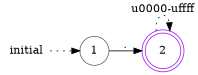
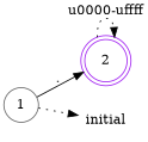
  digraph {
    rankdir=LR
    edge [style=dotted]
    n1 [color=purple height=0.61111 label=2 shape=doublecircle width=0.61111]
    1 [color=gray40 height=0.5 shape=circle width=0.5]
    initial [color=red height=0.5 shape=plaintext width=0.75]
    n1 -> n1 [label="\u0000-\uffff"]
    1 -> n1 [label="." style=solid]
-   initial -> 1
+   1 -> initial
  }
